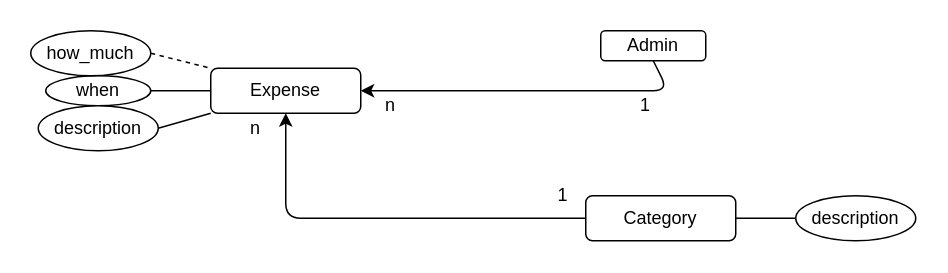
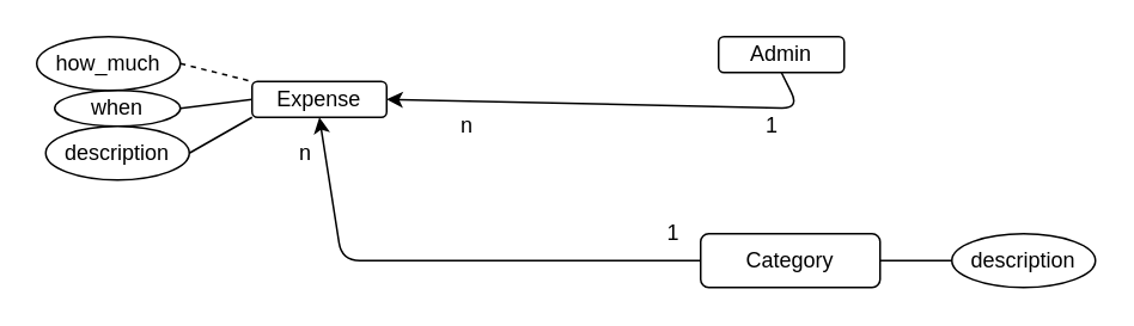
  <mxCell id="0" />
  <mxCell id="1" parent="0" />
- <mxCell id="2" value="Expense" style="rounded=1;whiteSpace=wrap;html=1;" vertex="1" parent="1"><mxGeometry x="140" y="45" width="100" height="30" as="geometry" /></mxCell>
+ <mxCell id="2" value="Expense" style="rounded=1;whiteSpace=wrap;html=1;" vertex="1" parent="1"><mxGeometry x="140" y="45" width="75" height="20" as="geometry" /></mxCell>
  <mxCell id="3" value="Category" style="rounded=1;whiteSpace=wrap;html=1;" vertex="1" parent="1"><mxGeometry x="390" y="130" width="100" height="30" as="geometry" /></mxCell>
  <mxCell id="4" value="when" style="ellipse;whiteSpace=wrap;html=1;" vertex="1" parent="1"><mxGeometry x="30" y="50" width="70" height="20" as="geometry" /></mxCell>
  <mxCell id="5" value="how_much" style="ellipse;whiteSpace=wrap;html=1;" vertex="1" parent="1"><mxGeometry x="20" y="20" width="80" height="30" as="geometry" /></mxCell>
  <mxCell id="6" value="description" style="ellipse;whiteSpace=wrap;html=1;" vertex="1" parent="1"><mxGeometry x="25" y="70" width="80" height="30" as="geometry" /></mxCell>
  <mxCell id="7" value="" style="endArrow=none;html=1;exitX=1;exitY=0.5;exitDx=0;exitDy=0;entryX=0;entryY=0;entryDx=0;entryDy=0;dashed=1;" edge="1" parent="1" source="5" target="2"><mxGeometry width="50" height="50" relative="1" as="geometry"><mxPoint x="120" y="160" as="sourcePoint" /><mxPoint x="170" y="110" as="targetPoint" /></mxGeometry></mxCell>
  <mxCell id="8" value="" style="endArrow=none;html=1;exitX=1;exitY=0.5;exitDx=0;exitDy=0;entryX=0;entryY=0.5;entryDx=0;entryDy=0;" edge="1" parent="1" source="4" target="2"><mxGeometry width="50" height="50" relative="1" as="geometry"><mxPoint x="170" y="210" as="sourcePoint" /><mxPoint x="220" y="160" as="targetPoint" /></mxGeometry></mxCell>
  <mxCell id="9" value="" style="endArrow=none;html=1;exitX=1;exitY=0.5;exitDx=0;exitDy=0;entryX=0;entryY=1;entryDx=0;entryDy=0;" edge="1" parent="1" source="6" target="2"><mxGeometry width="50" height="50" relative="1" as="geometry"><mxPoint x="120" y="150" as="sourcePoint" /><mxPoint x="170" y="100" as="targetPoint" /></mxGeometry></mxCell>
  <mxCell id="10" value="" style="endArrow=classic;html=1;exitX=0;exitY=0.5;exitDx=0;exitDy=0;entryX=0.5;entryY=1;entryDx=0;entryDy=0;" edge="1" parent="1" source="3" target="2"><mxGeometry width="50" height="50" relative="1" as="geometry"><mxPoint x="280" y="160" as="sourcePoint" /><mxPoint x="190" y="145" as="targetPoint" /><Array as="points"><mxPoint x="190" y="145" /></Array></mxGeometry></mxCell>
  <mxCell id="11" value="description" style="ellipse;whiteSpace=wrap;html=1;" vertex="1" parent="1"><mxGeometry x="530" y="130" width="80" height="30" as="geometry" /></mxCell>
  <mxCell id="12" value="" style="endArrow=none;html=1;entryX=0;entryY=0.5;entryDx=0;entryDy=0;exitX=1;exitY=0.5;exitDx=0;exitDy=0;" edge="1" parent="1" source="3" target="11"><mxGeometry width="50" height="50" relative="1" as="geometry"><mxPoint x="490" y="240" as="sourcePoint" /><mxPoint x="540" y="190" as="targetPoint" /></mxGeometry></mxCell>
  <mxCell id="13" value="Admin" style="rounded=1;whiteSpace=wrap;html=1;" vertex="1" parent="1"><mxGeometry x="400" y="20" width="70" height="20" as="geometry" /></mxCell>
  <mxCell id="14" value="" style="endArrow=classic;html=1;entryX=1;entryY=0.5;entryDx=0;entryDy=0;exitX=0.5;exitY=1;exitDx=0;exitDy=0;" edge="1" parent="1" source="13" target="2"><mxGeometry width="50" height="50" relative="1" as="geometry"><mxPoint x="270" y="60" as="sourcePoint" /><mxPoint x="320" y="10" as="targetPoint" /><Array as="points"><mxPoint x="445" y="60" /></Array></mxGeometry></mxCell>
  <mxCell id="15" value="1" style="text;html=1;strokeColor=none;fillColor=none;align=center;verticalAlign=middle;whiteSpace=wrap;rounded=0;" vertex="1" parent="1"><mxGeometry x="410" y="60" width="40" height="20" as="geometry" /></mxCell>
  <mxCell id="16" value="n" style="text;html=1;strokeColor=none;fillColor=none;align=center;verticalAlign=middle;whiteSpace=wrap;rounded=0;" vertex="1" parent="1"><mxGeometry x="240" y="60" width="40" height="20" as="geometry" /></mxCell>
  <mxCell id="17" value="1" style="text;html=1;strokeColor=none;fillColor=none;align=center;verticalAlign=middle;whiteSpace=wrap;rounded=0;" vertex="1" parent="1"><mxGeometry x="355" y="120" width="40" height="20" as="geometry" /></mxCell>
  <mxCell id="18" value="n" style="text;html=1;strokeColor=none;fillColor=none;align=center;verticalAlign=middle;whiteSpace=wrap;rounded=0;" vertex="1" parent="1"><mxGeometry x="150" y="75" width="40" height="20" as="geometry" /></mxCell>
